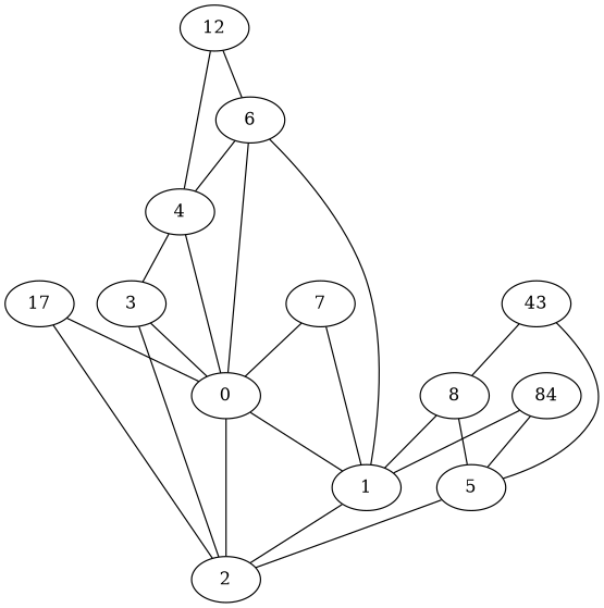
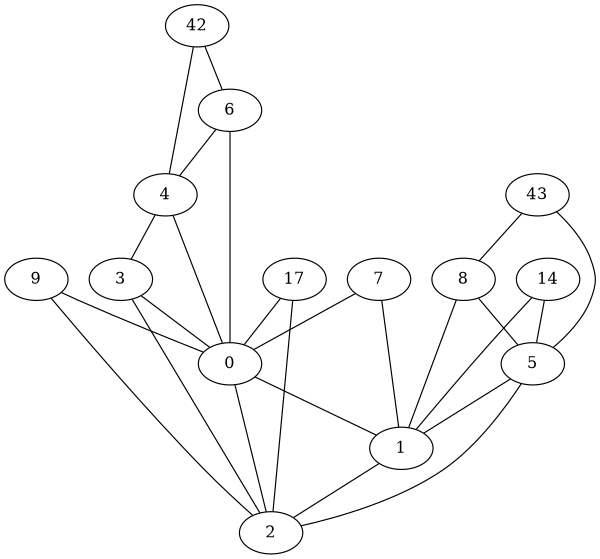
  graph {
    0
    1
    2
    3
    4
    5
    6
    7
    8
+   9
    n11 [label=17]
-   12
+   12 [label=42]
    n13 [label=43]
-   14 [label=84]
+   14
    0 -- 1
    0 -- 2
    1 -- 2
    3 -- 0
    3 -- 2
    4 -- 0
    4 -- 3
-   6 -- 1
+   5 -- 1
    5 -- 2
    6 -- 0
    6 -- 4
    7 -- 0
    7 -- 1
    8 -- 1
    8 -- 5
+   9 -- 0
+   9 -- 2
    n11 -- 0
    n11 -- 2
    12 -- 4
    12 -- 6
    n13 -- 5
    n13 -- 8
    14 -- 1
    14 -- 5
  }
